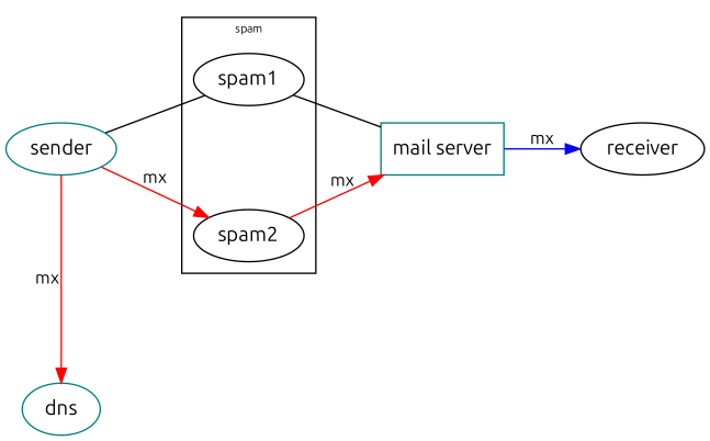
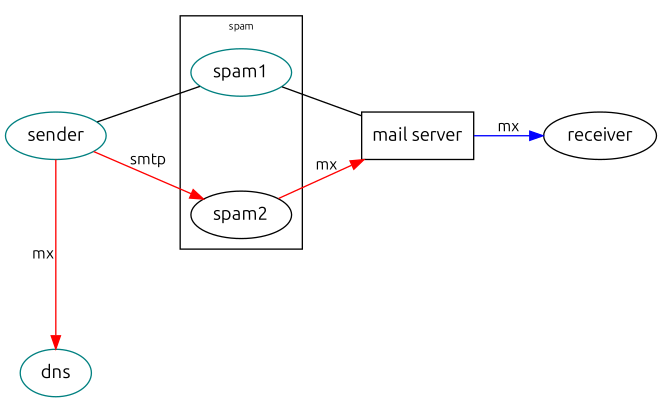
  digraph {
    fontname=Ubuntu
    fontsize=8
    nodesep=1.0
    rankdir=LR
    node [color=teal fontname=Ubuntu fontsize=14]
    edge [color=red dir=forward fontname=Ubuntu fontsize=12]
    sender
    dns
-   spam1 [color=black]
+   spam1
    spam2 [color=black]
-   n5 [label="mail server" shape=box]
+   n5 [color=black label="mail server" shape=box]
    receiver [color=black]
    subgraph sub_1 {
      rank=same
      sender
      dns
    }
    subgraph cluster_2 {
      label=spam
      spam1
      spam2
    }
    sender -> dns [label=mx]
    sender -> spam1 [dir=none color=""]
-   sender -> spam2 [label=mx]
+   sender -> spam2 [label=smtp]
    spam1 -> n5 [dir=none color=""]
    spam2 -> n5 [label=mx]
    n5 -> receiver [color=blue label=mx]
  }
